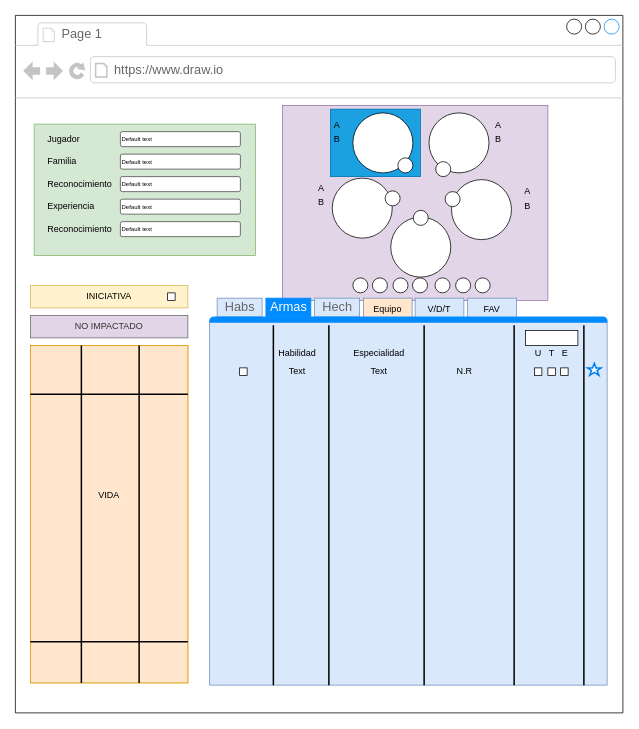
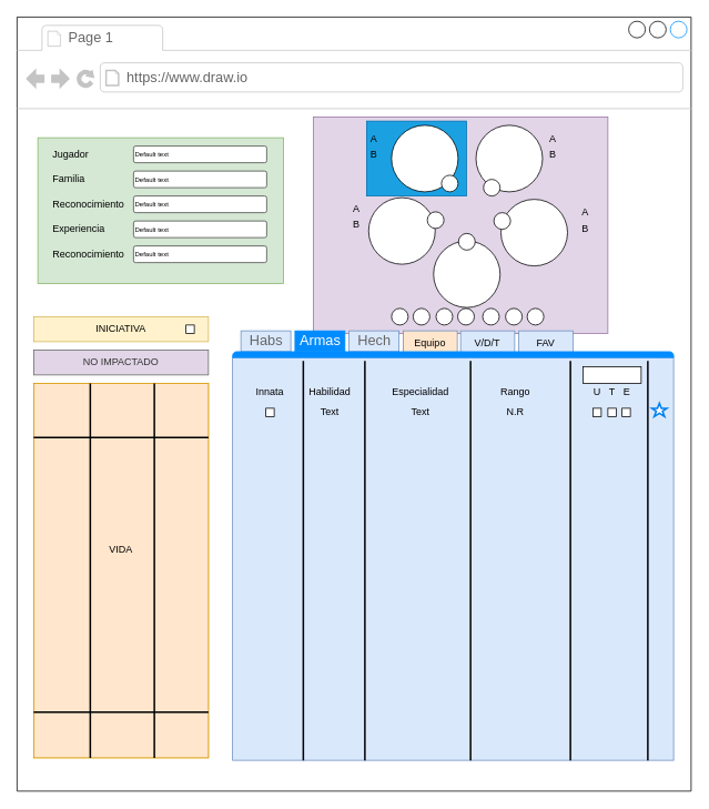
  <mxCell id="0" />
  <mxCell id="1" parent="0" />
  <mxCell id="2" value="" style="strokeWidth=1;shadow=0;dashed=0;align=left;html=1;shape=mxgraph.mockup.containers.browserWindow;rSize=0;strokeColor2=#008cff;strokeColor3=#c4c4c4;mainText=,;recursiveResize=0;" vertex="1" parent="1"><mxGeometry x="20" y="20" width="810" height="930" as="geometry" /></mxCell>
  <mxCell id="3" value="" style="rounded=0;whiteSpace=wrap;html=1;strokeColor=#9673a6;align=center;fillColor=#e1d5e7;" vertex="1" parent="2"><mxGeometry x="356" y="120" width="354" height="260" as="geometry" /></mxCell>
  <mxCell id="4" value="" style="rounded=0;whiteSpace=wrap;html=1;strokeColor=#006EAF;align=center;fillColor=#1ba1e2;fontColor=#ffffff;" vertex="1" parent="2"><mxGeometry x="420" y="125" width="120" height="90" as="geometry" /></mxCell>
  <mxCell id="5" value="" style="rounded=0;whiteSpace=wrap;html=1;strokeColor=#82b366;align=center;fillColor=#d5e8d4;" vertex="1" parent="2"><mxGeometry x="25" y="145" width="295" height="175" as="geometry" /></mxCell>
  <mxCell id="6" value="FAV" style="rounded=0;whiteSpace=wrap;html=1;align=center;fillColor=#dae8fc;strokeColor=#6c8ebf;" vertex="1" parent="2"><mxGeometry x="603" y="377" width="65" height="30" as="geometry" /></mxCell>
  <mxCell id="7" value="V/D/T" style="rounded=0;whiteSpace=wrap;html=1;align=center;fillColor=#dae8fc;strokeColor=#6c8ebf;" vertex="1" parent="2"><mxGeometry x="533" y="377" width="65" height="30" as="geometry" /></mxCell>
  <mxCell id="8" value="" style="strokeWidth=1;shadow=0;dashed=0;align=center;html=1;shape=mxgraph.mockup.containers.marginRect2;rectMarginTop=32;strokeColor=#6c8ebf;fillColor=#dae8fc;" vertex="1" parent="2"><mxGeometry x="259" y="377" width="530" height="516" as="geometry" /></mxCell>
  <mxCell id="9" value="Equipo" style="rounded=0;whiteSpace=wrap;html=1;align=center;fillColor=#ffe6cc;strokeColor=#6c8ebf;" vertex="1" parent="8"><mxGeometry x="205" width="65" height="30" as="geometry" /></mxCell>
  <mxCell id="10" value="Habs" style="strokeColor=inherit;fillColor=inherit;gradientColor=inherit;strokeWidth=1;shadow=0;dashed=0;align=center;html=1;shape=mxgraph.mockup.containers.rrect;rSize=0;fontSize=17;fontColor=#666666;gradientColor=none;" vertex="1" parent="8"><mxGeometry width="60" height="25" relative="1" as="geometry"><mxPoint x="10" as="offset" /></mxGeometry></mxCell>
  <mxCell id="11" value="Armas" style="strokeWidth=1;shadow=0;dashed=0;align=center;html=1;shape=mxgraph.mockup.containers.rrect;rSize=0;fontSize=17;fontColor=#ffffff;strokeColor=#008cff;fillColor=#008cff;" vertex="1" parent="8"><mxGeometry width="60" height="25" relative="1" as="geometry"><mxPoint x="75" as="offset" /></mxGeometry></mxCell>
  <mxCell id="12" value="Hech" style="strokeColor=inherit;fillColor=inherit;gradientColor=inherit;strokeWidth=1;shadow=0;dashed=0;align=center;html=1;shape=mxgraph.mockup.containers.rrect;rSize=0;fontSize=17;fontColor=#666666;gradientColor=none;" vertex="1" parent="8"><mxGeometry width="60" height="25" relative="1" as="geometry"><mxPoint x="140" as="offset" /></mxGeometry></mxCell>
  <mxCell id="13" value="" style="strokeWidth=1;shadow=0;dashed=0;align=center;html=1;shape=mxgraph.mockup.containers.topButton;rSize=5;strokeColor=#008cff;fillColor=#008cff;gradientColor=none;resizeWidth=1;movable=0;deletable=1;" vertex="1" parent="8"><mxGeometry width="530" height="7" relative="1" as="geometry"><mxPoint y="25" as="offset" /></mxGeometry></mxCell>
  <mxCell id="14" value="" style="line;strokeWidth=2;direction=south;html=1;align=left;" vertex="1" parent="8"><mxGeometry x="494" y="36" width="10" height="480" as="geometry" /></mxCell>
  <mxCell id="15" value="" style="html=1;verticalLabelPosition=bottom;align=center;labelBackgroundColor=#ffffff;verticalAlign=top;strokeWidth=2;strokeColor=#0080F0;shadow=0;dashed=0;shape=mxgraph.ios7.icons.star;" vertex="1" parent="8"><mxGeometry x="504" y="87" width="17.78" height="16" as="geometry" /></mxCell>
  <mxCell id="16" value="" style="line;strokeWidth=2;direction=south;html=1;align=left;" vertex="1" parent="8"><mxGeometry x="154" y="36" width="10" height="480" as="geometry" /></mxCell>
  <mxCell id="17" value="" style="line;strokeWidth=2;direction=south;html=1;align=left;" vertex="1" parent="8"><mxGeometry x="281" y="36" width="10" height="480" as="geometry" /></mxCell>
  <mxCell id="18" value="" style="line;strokeWidth=2;direction=south;html=1;align=left;" vertex="1" parent="8"><mxGeometry x="401" y="36" width="10" height="480" as="geometry" /></mxCell>
  <mxCell id="19" value="" style="rounded=0;whiteSpace=wrap;html=1;align=left;" vertex="1" parent="8"><mxGeometry x="421" y="43" width="70" height="20" as="geometry" /></mxCell>
  <mxCell id="20" value="" style="line;strokeWidth=2;direction=south;html=1;align=left;" vertex="1" parent="8"><mxGeometry x="80" y="36" width="10" height="480" as="geometry" /></mxCell>
+ <mxCell id="21" value="Innata" style="text;html=1;strokeColor=none;fillColor=none;align=center;verticalAlign=middle;whiteSpace=wrap;rounded=0;" vertex="1" parent="8"><mxGeometry x="30" y="63" width="30" height="20" as="geometry" /></mxCell>
  <mxCell id="22" value="" style="rounded=0;whiteSpace=wrap;html=1;align=left;" vertex="1" parent="8"><mxGeometry x="40" y="93" width="10" height="10" as="geometry" /></mxCell>
  <mxCell id="23" value="" style="rounded=0;whiteSpace=wrap;html=1;align=left;" vertex="1" parent="8"><mxGeometry x="451" y="93" width="10" height="10" as="geometry" /></mxCell>
  <mxCell id="24" value="" style="rounded=0;whiteSpace=wrap;html=1;align=left;" vertex="1" parent="8"><mxGeometry x="468" y="93" width="10" height="10" as="geometry" /></mxCell>
  <mxCell id="25" value="Page 1" style="strokeWidth=1;shadow=0;dashed=0;align=center;html=1;shape=mxgraph.mockup.containers.anchor;fontSize=17;fontColor=#666666;align=left;" vertex="1" parent="2"><mxGeometry x="60" y="12" width="110" height="26" as="geometry" /></mxCell>
  <mxCell id="26" value="https://www.draw.io" style="strokeWidth=1;shadow=0;dashed=0;align=center;html=1;shape=mxgraph.mockup.containers.anchor;rSize=0;fontSize=17;fontColor=#666666;align=left;" vertex="1" parent="2"><mxGeometry x="130" y="60" width="250" height="26" as="geometry" /></mxCell>
  <mxCell id="27" value="Jugador" style="text;html=1;strokeColor=none;fillColor=none;align=left;verticalAlign=middle;whiteSpace=wrap;rounded=0;" vertex="1" parent="2"><mxGeometry x="41" y="150" width="99" height="30" as="geometry" /></mxCell>
  <mxCell id="28" value="Familia" style="text;html=1;strokeColor=none;fillColor=none;align=left;verticalAlign=middle;whiteSpace=wrap;rounded=0;" vertex="1" parent="2"><mxGeometry x="41" y="180" width="99" height="30" as="geometry" /></mxCell>
  <mxCell id="29" value="Reconocimiento" style="text;html=1;strokeColor=none;fillColor=none;align=left;verticalAlign=middle;whiteSpace=wrap;rounded=0;" vertex="1" parent="2"><mxGeometry x="41" y="210" width="99" height="30" as="geometry" /></mxCell>
  <mxCell id="30" value="Default text" style="strokeWidth=1;html=1;shadow=0;dashed=0;shape=mxgraph.ios.iTextInput;strokeColor=#444444;buttonText=;fontSize=8;whiteSpace=wrap;align=left;" vertex="1" parent="2"><mxGeometry x="140" y="155" width="160" height="20" as="geometry" /></mxCell>
  <mxCell id="31" value="Default text" style="strokeWidth=1;html=1;shadow=0;dashed=0;shape=mxgraph.ios.iTextInput;strokeColor=#444444;buttonText=;fontSize=8;whiteSpace=wrap;align=left;" vertex="1" parent="2"><mxGeometry x="140" y="185" width="160" height="20" as="geometry" /></mxCell>
  <mxCell id="32" value="Default text" style="strokeWidth=1;html=1;shadow=0;dashed=0;shape=mxgraph.ios.iTextInput;strokeColor=#444444;buttonText=;fontSize=8;whiteSpace=wrap;align=left;" vertex="1" parent="2"><mxGeometry x="140" y="215" width="160" height="20" as="geometry" /></mxCell>
  <mxCell id="33" value="" style="group" vertex="1" connectable="0" parent="2"><mxGeometry x="422.5" y="130" width="353.5" height="290" as="geometry" /></mxCell>
  <mxCell id="34" value="" style="group" vertex="1" connectable="0" parent="33"><mxGeometry width="239" height="290" as="geometry" /></mxCell>
  <mxCell id="35" value="" style="ellipse;whiteSpace=wrap;html=1;aspect=fixed;align=left;" vertex="1" parent="34"><mxGeometry x="129" width="80" height="80" as="geometry" /></mxCell>
  <mxCell id="36" value="" style="ellipse;whiteSpace=wrap;html=1;aspect=fixed;align=left;" vertex="1" parent="34"><mxGeometry y="87" width="80" height="80" as="geometry" /></mxCell>
  <mxCell id="37" value="" style="ellipse;whiteSpace=wrap;html=1;aspect=fixed;align=left;" vertex="1" parent="34"><mxGeometry x="159" y="89" width="80" height="80" as="geometry" /></mxCell>
  <mxCell id="38" value="" style="ellipse;whiteSpace=wrap;html=1;aspect=fixed;align=left;" vertex="1" parent="34"><mxGeometry x="78" y="139" width="80" height="80" as="geometry" /></mxCell>
  <mxCell id="39" value="A" style="text;html=1;strokeColor=none;fillColor=none;align=left;verticalAlign=middle;whiteSpace=wrap;rounded=0;" vertex="1" parent="34"><mxGeometry y="1" width="99" height="30" as="geometry" /></mxCell>
  <mxCell id="40" value="B" style="text;html=1;strokeColor=none;fillColor=none;align=left;verticalAlign=middle;whiteSpace=wrap;rounded=0;" vertex="1" parent="34"><mxGeometry y="20" width="99" height="30" as="geometry" /></mxCell>
  <mxCell id="41" value="A" style="text;html=1;strokeColor=none;fillColor=none;align=left;verticalAlign=middle;whiteSpace=wrap;rounded=0;" vertex="1" parent="34"><mxGeometry x="-21" y="85" width="99" height="30" as="geometry" /></mxCell>
  <mxCell id="42" value="B" style="text;html=1;strokeColor=none;fillColor=none;align=left;verticalAlign=middle;whiteSpace=wrap;rounded=0;" vertex="1" parent="34"><mxGeometry x="-21" y="104" width="99" height="30" as="geometry" /></mxCell>
  <mxCell id="43" value="" style="ellipse;whiteSpace=wrap;html=1;aspect=fixed;align=left;" vertex="1" parent="34"><mxGeometry x="27.5" y="220" width="20" height="20" as="geometry" /></mxCell>
  <mxCell id="44" value="" style="ellipse;whiteSpace=wrap;html=1;aspect=fixed;align=left;" vertex="1" parent="34"><mxGeometry x="81" y="220" width="20" height="20" as="geometry" /></mxCell>
  <mxCell id="45" value="" style="ellipse;whiteSpace=wrap;html=1;aspect=fixed;align=left;" vertex="1" parent="34"><mxGeometry x="107" y="220" width="20" height="20" as="geometry" /></mxCell>
  <mxCell id="46" value="" style="ellipse;whiteSpace=wrap;html=1;aspect=fixed;align=left;direction=south;" vertex="1" parent="34"><mxGeometry x="108" y="130" width="20" height="20" as="geometry" /></mxCell>
  <mxCell id="47" value="" style="ellipse;whiteSpace=wrap;html=1;aspect=fixed;align=left;direction=south;" vertex="1" parent="34"><mxGeometry x="70.5" y="104" width="20" height="20" as="geometry" /></mxCell>
  <mxCell id="48" value="" style="ellipse;whiteSpace=wrap;html=1;aspect=fixed;align=left;direction=south;" vertex="1" parent="34"><mxGeometry x="138" y="65" width="20" height="20" as="geometry" /></mxCell>
  <mxCell id="49" value="B" style="text;html=1;strokeColor=none;fillColor=none;align=left;verticalAlign=middle;whiteSpace=wrap;rounded=0;" vertex="1" parent="33"><mxGeometry x="254.5" y="109" width="99" height="30" as="geometry" /></mxCell>
  <mxCell id="50" value="A" style="text;html=1;strokeColor=none;fillColor=none;align=left;verticalAlign=middle;whiteSpace=wrap;rounded=0;" vertex="1" parent="33"><mxGeometry x="254.5" y="90" width="99" height="30" as="geometry" /></mxCell>
  <mxCell id="51" value="B" style="text;html=1;strokeColor=none;fillColor=none;align=left;verticalAlign=middle;whiteSpace=wrap;rounded=0;" vertex="1" parent="33"><mxGeometry x="215.5" y="20" width="99" height="30" as="geometry" /></mxCell>
  <mxCell id="52" value="A" style="text;html=1;strokeColor=none;fillColor=none;align=left;verticalAlign=middle;whiteSpace=wrap;rounded=0;" vertex="1" parent="33"><mxGeometry x="215.5" y="1" width="99" height="30" as="geometry" /></mxCell>
  <mxCell id="53" value="" style="ellipse;whiteSpace=wrap;html=1;aspect=fixed;align=left;" vertex="1" parent="33"><mxGeometry x="53.5" y="220" width="20" height="20" as="geometry" /></mxCell>
  <mxCell id="54" value="" style="ellipse;whiteSpace=wrap;html=1;aspect=fixed;align=left;direction=south;" vertex="1" parent="33"><mxGeometry x="137" y="220" width="20" height="20" as="geometry" /></mxCell>
  <mxCell id="55" value="" style="ellipse;whiteSpace=wrap;html=1;aspect=fixed;align=left;direction=south;" vertex="1" parent="33"><mxGeometry x="164.5" y="220" width="20" height="20" as="geometry" /></mxCell>
  <mxCell id="56" value="" style="ellipse;whiteSpace=wrap;html=1;aspect=fixed;align=left;direction=south;" vertex="1" parent="33"><mxGeometry x="190.5" y="220" width="20" height="20" as="geometry" /></mxCell>
  <mxCell id="57" value="" style="ellipse;whiteSpace=wrap;html=1;aspect=fixed;align=left;" vertex="1" parent="2"><mxGeometry x="450" y="130" width="80" height="80" as="geometry" /></mxCell>
  <mxCell id="58" value="Experiencia" style="text;html=1;strokeColor=none;fillColor=none;align=left;verticalAlign=middle;whiteSpace=wrap;rounded=0;" vertex="1" parent="2"><mxGeometry x="41" y="240" width="99" height="30" as="geometry" /></mxCell>
  <mxCell id="59" value="Reconocimiento" style="text;html=1;strokeColor=none;fillColor=none;align=left;verticalAlign=middle;whiteSpace=wrap;rounded=0;" vertex="1" parent="2"><mxGeometry x="41" y="270" width="99" height="30" as="geometry" /></mxCell>
  <mxCell id="60" value="Default text" style="strokeWidth=1;html=1;shadow=0;dashed=0;shape=mxgraph.ios.iTextInput;strokeColor=#444444;buttonText=;fontSize=8;whiteSpace=wrap;align=left;" vertex="1" parent="2"><mxGeometry x="140" y="245" width="160" height="20" as="geometry" /></mxCell>
  <mxCell id="61" value="Default text" style="strokeWidth=1;html=1;shadow=0;dashed=0;shape=mxgraph.ios.iTextInput;strokeColor=#444444;buttonText=;fontSize=8;whiteSpace=wrap;align=left;" vertex="1" parent="2"><mxGeometry x="140" y="275" width="160" height="20" as="geometry" /></mxCell>
  <mxCell id="62" value="Habilidad" style="text;html=1;strokeColor=none;fillColor=none;align=center;verticalAlign=middle;whiteSpace=wrap;rounded=0;" vertex="1" parent="2"><mxGeometry x="341" y="440" width="70" height="20" as="geometry" /></mxCell>
  <mxCell id="63" value="Especialidad" style="text;html=1;strokeColor=none;fillColor=none;align=center;verticalAlign=middle;whiteSpace=wrap;rounded=0;" vertex="1" parent="2"><mxGeometry x="450" y="440" width="70" height="20" as="geometry" /></mxCell>
+ <mxCell id="64" value="Rango" style="text;html=1;strokeColor=none;fillColor=none;align=center;verticalAlign=middle;whiteSpace=wrap;rounded=0;" vertex="1" parent="2"><mxGeometry x="564.25" y="440" width="70" height="20" as="geometry" /></mxCell>
  <mxCell id="65" value="U&amp;nbsp; &amp;nbsp;T&amp;nbsp; &amp;nbsp;E" style="text;html=1;strokeColor=none;fillColor=none;align=center;verticalAlign=middle;whiteSpace=wrap;rounded=0;" vertex="1" parent="2"><mxGeometry x="680" y="440" width="70" height="20" as="geometry" /></mxCell>
  <mxCell id="66" value="Text" style="text;html=1;strokeColor=none;fillColor=none;align=center;verticalAlign=middle;whiteSpace=wrap;rounded=0;" vertex="1" parent="2"><mxGeometry x="356" y="465" width="40" height="20" as="geometry" /></mxCell>
  <mxCell id="67" value="Text" style="text;html=1;strokeColor=none;fillColor=none;align=center;verticalAlign=middle;whiteSpace=wrap;rounded=0;" vertex="1" parent="2"><mxGeometry x="465" y="464" width="40" height="20" as="geometry" /></mxCell>
  <mxCell id="68" value="N.R&lt;span style=&quot;color: rgba(0 , 0 , 0 , 0) ; font-family: monospace ; font-size: 0px&quot;&gt;%3CmxGraphModel%3E%3Croot%3E%3CmxCell%20id%3D%220%22%2F%3E%3CmxCell%20id%3D%221%22%20parent%3D%220%22%2F%3E%3CmxCell%20id%3D%222%22%20value%3D%22Text%22%20style%3D%22text%3Bhtml%3D1%3BstrokeColor%3Dnone%3BfillColor%3Dnone%3Balign%3Dcenter%3BverticalAlign%3Dmiddle%3BwhiteSpace%3Dwrap%3Brounded%3D0%3B%22%20vertex%3D%221%22%20parent%3D%221%22%3E%3CmxGeometry%20x%3D%22357%22%20y%3D%22465%22%20width%3D%2240%22%20height%3D%2220%22%20as%3D%22geometry%22%2F%3E%3C%2FmxCell%3E%3C%2Froot%3E%3C%2FmxGraphModel%3E&lt;/span&gt;" style="text;html=1;strokeColor=none;fillColor=none;align=center;verticalAlign=middle;whiteSpace=wrap;rounded=0;" vertex="1" parent="2"><mxGeometry x="579.25" y="464" width="40" height="20" as="geometry" /></mxCell>
  <mxCell id="69" value="" style="rounded=0;whiteSpace=wrap;html=1;align=left;" vertex="1" parent="2"><mxGeometry x="692" y="470" width="10" height="10" as="geometry" /></mxCell>
  <mxCell id="70" value="" style="group;fillColor=#ffe6cc;strokeColor=#d79b00;" vertex="1" connectable="0" parent="2"><mxGeometry x="20" y="440" width="210" height="450" as="geometry" /></mxCell>
  <mxCell id="71" value="" style="rounded=0;whiteSpace=wrap;html=1;align=left;fillColor=#ffe6cc;strokeColor=#d79b00;" vertex="1" parent="70"><mxGeometry width="210" height="450" as="geometry" /></mxCell>
  <mxCell id="72" value="" style="line;strokeWidth=2;direction=south;html=1;align=left;" vertex="1" parent="70"><mxGeometry x="63" width="10" height="450" as="geometry" /></mxCell>
  <mxCell id="73" value="" style="line;strokeWidth=2;direction=south;html=1;align=left;" vertex="1" parent="70"><mxGeometry x="140" width="10" height="450" as="geometry" /></mxCell>
  <mxCell id="74" value="" style="line;strokeWidth=2;html=1;align=left;" vertex="1" parent="70"><mxGeometry y="60" width="210" height="10" as="geometry" /></mxCell>
  <mxCell id="75" value="" style="line;strokeWidth=2;html=1;align=left;" vertex="1" parent="70"><mxGeometry y="390" width="210" height="10" as="geometry" /></mxCell>
  <mxCell id="76" value="VIDA" style="text;html=1;strokeColor=none;fillColor=none;align=center;verticalAlign=middle;whiteSpace=wrap;rounded=0;" vertex="1" parent="70"><mxGeometry x="85" y="190" width="40" height="20" as="geometry" /></mxCell>
  <mxCell id="77" value="NO IMPACTADO" style="rounded=0;whiteSpace=wrap;html=1;align=center;fillColor=#e1d5e7;strokeColor=#666666;fontColor=#333333;" vertex="1" parent="2"><mxGeometry x="20" y="400" width="210" height="30" as="geometry" /></mxCell>
  <mxCell id="78" value="INICIATIVA" style="rounded=0;whiteSpace=wrap;html=1;align=center;fillColor=#fff2cc;strokeColor=#d6b656;" vertex="1" parent="2"><mxGeometry x="20" y="360" width="210" height="30" as="geometry" /></mxCell>
  <mxCell id="79" value="" style="rounded=0;whiteSpace=wrap;html=1;align=left;" vertex="1" parent="2"><mxGeometry x="203" y="370" width="10" height="10" as="geometry" /></mxCell>
  <mxCell id="80" value="" style="ellipse;whiteSpace=wrap;html=1;aspect=fixed;align=left;direction=south;" vertex="1" parent="2"><mxGeometry x="573" y="235" width="20" height="20" as="geometry" /></mxCell>
  <mxCell id="81" value="" style="ellipse;whiteSpace=wrap;html=1;aspect=fixed;align=left;direction=south;" vertex="1" parent="2"><mxGeometry x="510" y="190" width="20" height="20" as="geometry" /></mxCell>
